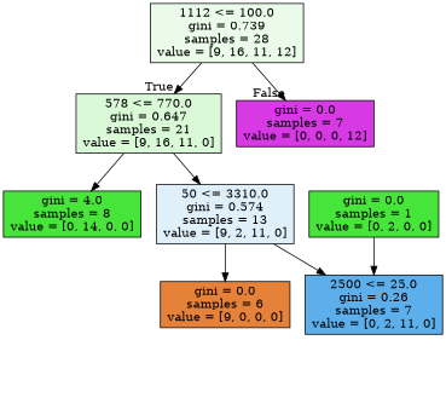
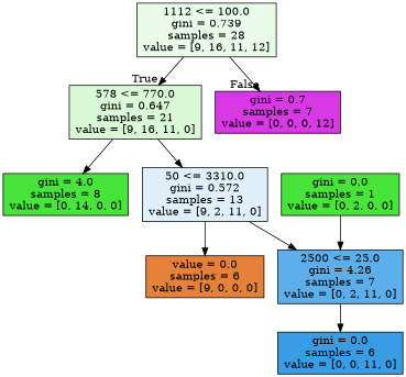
  digraph {
    node [color=black fillcolor="#47e539ff" shape=box style=filled]
    n1 [fillcolor="#47e5391c" label="1112 <= 100.0\ngini = 0.739\nsamples = 28\nvalue = [9, 16, 11, 12]"]
    n2 [fillcolor="#47e53933" label="578 <= 770.0\ngini = 0.647\nsamples = 21\nvalue = [9, 16, 11, 0]"]
-   n3 [fillcolor="#d739e5ff" label="gini = 0.0\nsamples = 7\nvalue = [0, 0, 0, 12]"]
+   n3 [fillcolor="#d739e5ff" label="gini = 0.7\nsamples = 7\nvalue = [0, 0, 0, 12]"]
    n4 [label="gini = 4.0\nsamples = 8\nvalue = [0, 14, 0, 0]"]
-   n5 [fillcolor="#399de527" label="50 <= 3310.0\ngini = 0.574\nsamples = 13\nvalue = [9, 2, 11, 0]"]
-   n6 [fillcolor="#e58139ff" label="gini = 0.0\nsamples = 6\nvalue = [9, 0, 0, 0]"]
-   n7 [fillcolor="#399de5d1" label="2500 <= 25.0\ngini = 0.26\nsamples = 7\nvalue = [0, 2, 11, 0]"]
+   n5 [fillcolor="#399de527" label="50 <= 3310.0\ngini = 0.572\nsamples = 13\nvalue = [9, 2, 11, 0]"]
+   n6 [fillcolor="#e58139ff" label="value = 0.0\nsamples = 6\nvalue = [9, 0, 0, 0]"]
+   n7 [fillcolor="#399de5d1" label="2500 <= 25.0\ngini = 4.26\nsamples = 7\nvalue = [0, 2, 11, 0]"]
+   n8 [fillcolor="#399de5ff" label="gini = 0.0\nsamples = 6\nvalue = [0, 0, 11, 0]"]
    n9 [label="gini = 0.0\nsamples = 1\nvalue = [0, 2, 0, 0]"]
    n1 -> n2 [headlabel=True labelangle=45 labeldistance=2.5]
    n1 -> n3 [headlabel=False labelangle=-45 labeldistance=2.5]
    n2 -> n4
    n2 -> n5
    n5 -> n6
    n5 -> n7
+   n7 -> n8
    n9 -> n7
  }
